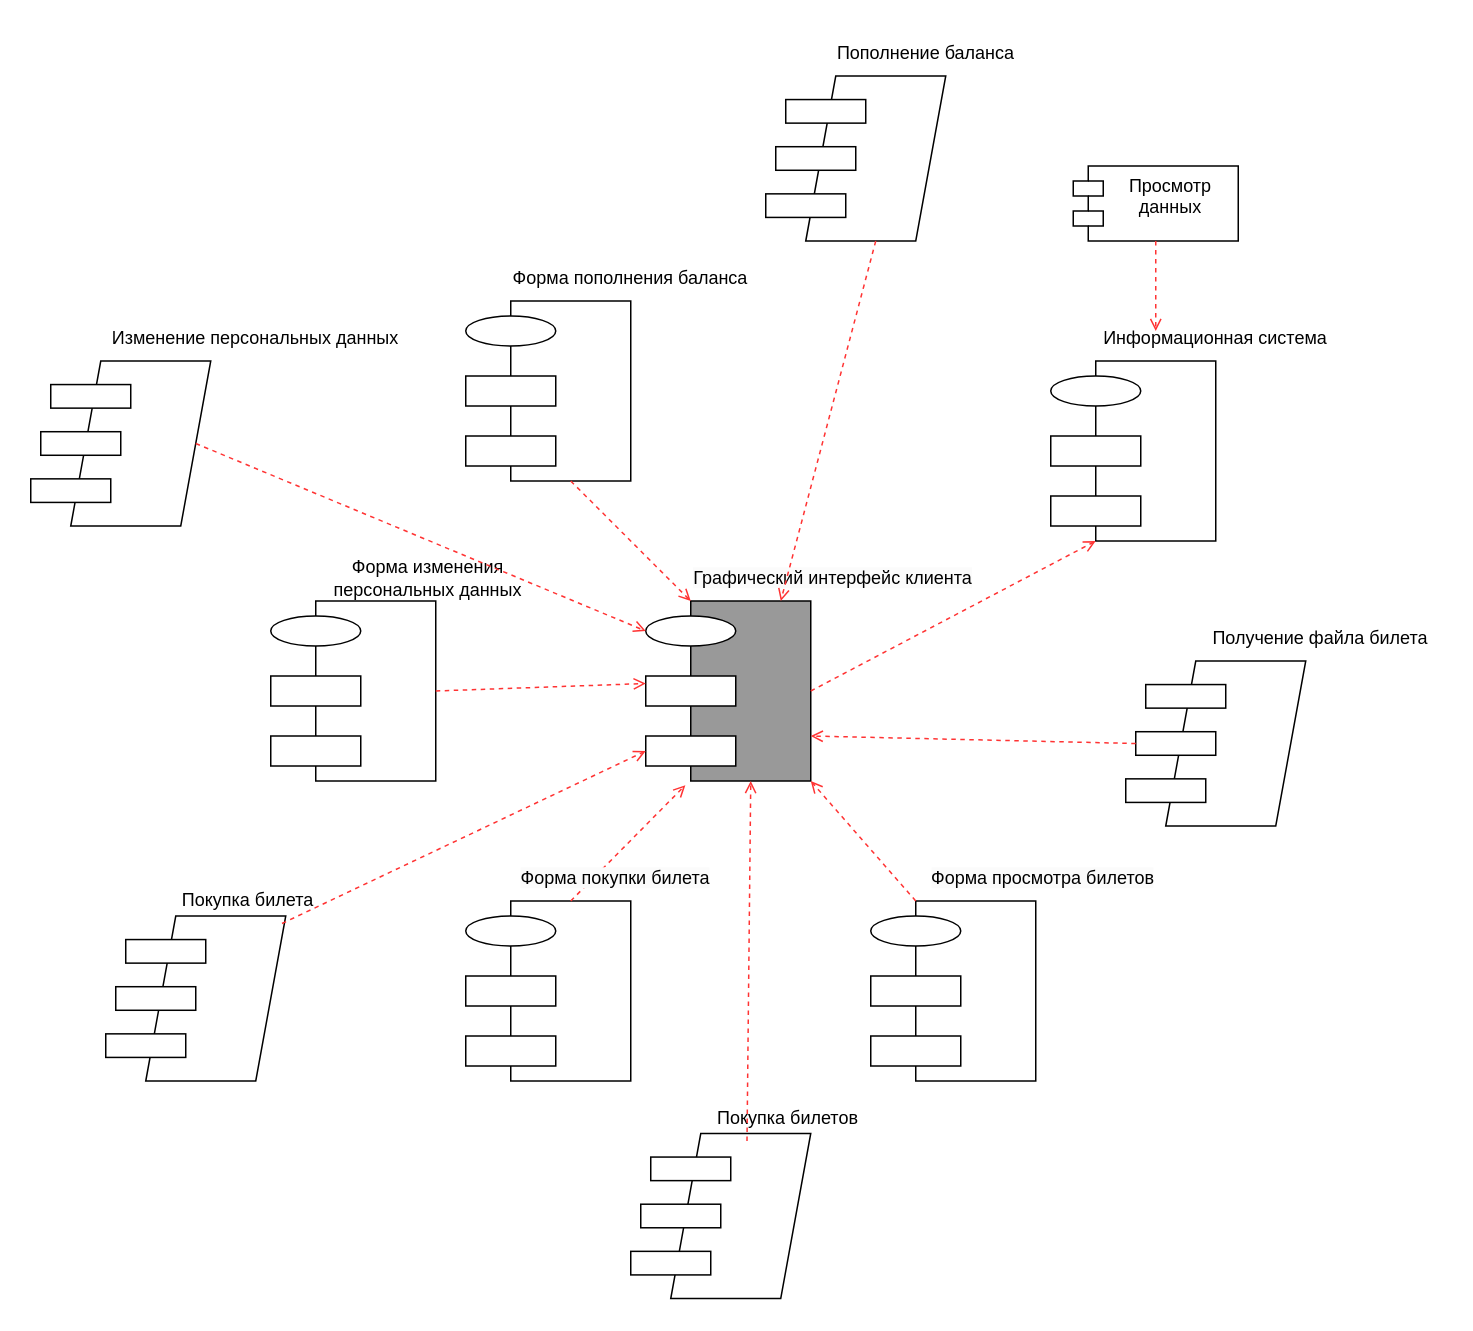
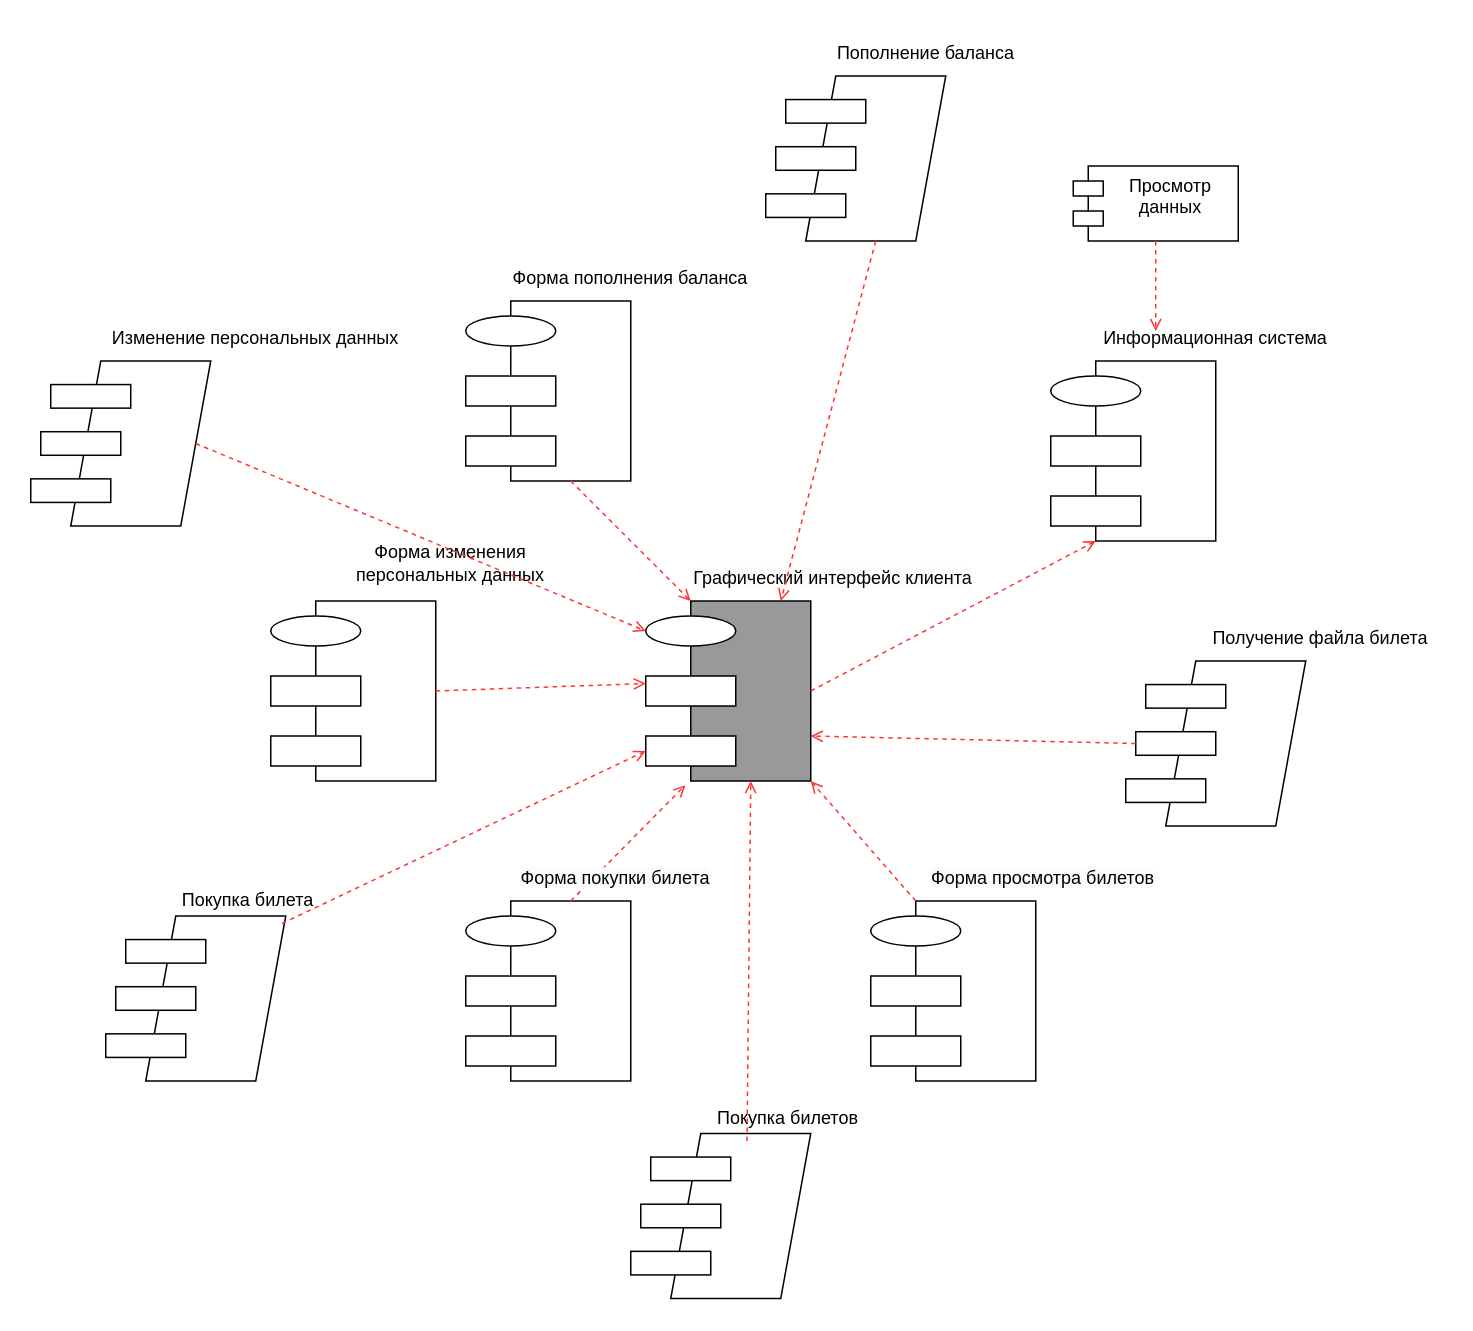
  <mxCell id="0" />
  <mxCell id="1" parent="0" />
  <mxCell id="2" value="&lt;span style=&quot;color: rgb(0, 0, 0); font-family: Helvetica; font-size: 12px; font-style: normal; font-variant-ligatures: normal; font-variant-caps: normal; font-weight: 400; letter-spacing: normal; orphans: 2; text-indent: 0px; text-transform: none; widows: 2; word-spacing: 0px; -webkit-text-stroke-width: 0px; background-color: rgb(251, 251, 251); text-decoration-thickness: initial; text-decoration-style: initial; text-decoration-color: initial; float: none; display: inline !important;&quot;&gt;Графический интерфейс клиента&lt;/span&gt;" style="text;html=1;strokeColor=none;fillColor=none;align=center;verticalAlign=middle;whiteSpace=wrap;rounded=0;" parent="1" vertex="1"><mxGeometry x="460" y="370" width="190" height="30" as="geometry" /></mxCell>
  <mxCell id="3" value="" style="group" parent="1" vertex="1" connectable="0"><mxGeometry x="430" y="400" width="110" height="120" as="geometry" /></mxCell>
  <mxCell id="4" value="" style="rounded=0;whiteSpace=wrap;html=1;fillColor=#999999;" parent="3" vertex="1"><mxGeometry x="30" width="80" height="120" as="geometry" /></mxCell>
  <mxCell id="5" value="" style="ellipse;whiteSpace=wrap;html=1;" parent="3" vertex="1"><mxGeometry y="10" width="60" height="20" as="geometry" /></mxCell>
  <mxCell id="6" value="" style="rounded=0;whiteSpace=wrap;html=1;" parent="3" vertex="1"><mxGeometry y="50" width="60" height="20" as="geometry" /></mxCell>
  <mxCell id="7" value="" style="rounded=0;whiteSpace=wrap;html=1;" parent="3" vertex="1"><mxGeometry y="90" width="60" height="20" as="geometry" /></mxCell>
  <mxCell id="8" value="" style="group" parent="1" vertex="1" connectable="0"><mxGeometry x="700" y="240" width="110" height="120" as="geometry" /></mxCell>
  <mxCell id="9" value="" style="rounded=0;whiteSpace=wrap;html=1;fillColor=#FFFFFF;" parent="8" vertex="1"><mxGeometry x="30" width="80" height="120" as="geometry" /></mxCell>
  <mxCell id="10" value="" style="ellipse;whiteSpace=wrap;html=1;" parent="8" vertex="1"><mxGeometry y="10" width="60" height="20" as="geometry" /></mxCell>
  <mxCell id="11" value="" style="rounded=0;whiteSpace=wrap;html=1;" parent="8" vertex="1"><mxGeometry y="50" width="60" height="20" as="geometry" /></mxCell>
  <mxCell id="12" value="" style="rounded=0;whiteSpace=wrap;html=1;" parent="8" vertex="1"><mxGeometry y="90" width="60" height="20" as="geometry" /></mxCell>
  <mxCell id="13" value="" style="endArrow=open;html=1;rounded=0;entryX=0;entryY=1;entryDx=0;entryDy=0;exitX=1;exitY=0.5;exitDx=0;exitDy=0;endFill=0;dashed=1;strokeColor=#FF3333;" parent="1" source="4" target="9" edge="1"><mxGeometry width="50" height="50" relative="1" as="geometry"><mxPoint x="650" y="540" as="sourcePoint" /><mxPoint x="700" y="490" as="targetPoint" /></mxGeometry></mxCell>
  <mxCell id="14" value="Информационная система" style="text;html=1;strokeColor=none;fillColor=none;align=center;verticalAlign=middle;whiteSpace=wrap;rounded=0;" parent="1" vertex="1"><mxGeometry x="730" y="210" width="160" height="30" as="geometry" /></mxCell>
  <mxCell id="15" value="Просмотр данных" style="shape=module;align=left;spacingLeft=20;align=center;verticalAlign=top;whiteSpace=wrap;html=1;" parent="1" vertex="1"><mxGeometry x="715" y="110" width="110" height="50" as="geometry" /></mxCell>
  <mxCell id="16" value="" style="endArrow=open;html=1;rounded=0;exitX=0.5;exitY=1;exitDx=0;exitDy=0;endFill=0;dashed=1;strokeColor=#FF3333;" parent="1" source="15" edge="1"><mxGeometry width="50" height="50" relative="1" as="geometry"><mxPoint x="550" y="470" as="sourcePoint" /><mxPoint x="770" y="220" as="targetPoint" /></mxGeometry></mxCell>
  <mxCell id="17" value="" style="group" parent="1" vertex="1" connectable="0"><mxGeometry x="310" y="600" width="110" height="120" as="geometry" /></mxCell>
  <mxCell id="18" value="" style="rounded=0;whiteSpace=wrap;html=1;fillColor=#FFFFFF;" parent="17" vertex="1"><mxGeometry x="30" width="80" height="120" as="geometry" /></mxCell>
  <mxCell id="19" value="" style="ellipse;whiteSpace=wrap;html=1;" parent="17" vertex="1"><mxGeometry y="10" width="60" height="20" as="geometry" /></mxCell>
  <mxCell id="20" value="" style="rounded=0;whiteSpace=wrap;html=1;" parent="17" vertex="1"><mxGeometry y="50" width="60" height="20" as="geometry" /></mxCell>
  <mxCell id="21" value="" style="rounded=0;whiteSpace=wrap;html=1;" parent="17" vertex="1"><mxGeometry y="90" width="60" height="20" as="geometry" /></mxCell>
  <mxCell id="22" value="" style="endArrow=open;html=1;rounded=0;entryX=-0.045;entryY=1.023;entryDx=0;entryDy=0;exitX=0.5;exitY=0;exitDx=0;exitDy=0;endFill=0;dashed=1;strokeColor=#FF3333;entryPerimeter=0;" parent="1" source="18" target="4" edge="1"><mxGeometry width="50" height="50" relative="1" as="geometry"><mxPoint x="470" y="620" as="sourcePoint" /><mxPoint x="660" y="520" as="targetPoint" /></mxGeometry></mxCell>
  <mxCell id="23" value="&lt;span style=&quot;color: rgb(0, 0, 0); font-family: Helvetica; font-size: 12px; font-style: normal; font-variant-ligatures: normal; font-variant-caps: normal; font-weight: 400; letter-spacing: normal; orphans: 2; text-indent: 0px; text-transform: none; widows: 2; word-spacing: 0px; -webkit-text-stroke-width: 0px; background-color: rgb(251, 251, 251); text-decoration-thickness: initial; text-decoration-style: initial; text-decoration-color: initial; float: none; display: inline !important;&quot;&gt;Форма покупки билета&lt;/span&gt;" style="text;html=1;strokeColor=none;fillColor=none;align=center;verticalAlign=middle;whiteSpace=wrap;rounded=0;" parent="1" vertex="1"><mxGeometry x="340" y="570" width="140" height="30" as="geometry" /></mxCell>
  <mxCell id="24" value="" style="group" parent="1" vertex="1" connectable="0"><mxGeometry x="580" y="600" width="110" height="120" as="geometry" /></mxCell>
  <mxCell id="25" value="" style="rounded=0;whiteSpace=wrap;html=1;fillColor=#FFFFFF;" parent="24" vertex="1"><mxGeometry x="30" width="80" height="120" as="geometry" /></mxCell>
  <mxCell id="26" value="" style="ellipse;whiteSpace=wrap;html=1;" parent="24" vertex="1"><mxGeometry y="10" width="60" height="20" as="geometry" /></mxCell>
  <mxCell id="27" value="" style="rounded=0;whiteSpace=wrap;html=1;" parent="24" vertex="1"><mxGeometry y="50" width="60" height="20" as="geometry" /></mxCell>
  <mxCell id="28" value="" style="rounded=0;whiteSpace=wrap;html=1;" parent="24" vertex="1"><mxGeometry y="90" width="60" height="20" as="geometry" /></mxCell>
  <mxCell id="29" value="&lt;span style=&quot;color: rgb(0, 0, 0); font-family: Helvetica; font-size: 12px; font-style: normal; font-variant-ligatures: normal; font-variant-caps: normal; font-weight: 400; letter-spacing: normal; orphans: 2; text-indent: 0px; text-transform: none; widows: 2; word-spacing: 0px; -webkit-text-stroke-width: 0px; background-color: rgb(251, 251, 251); text-decoration-thickness: initial; text-decoration-style: initial; text-decoration-color: initial; float: none; display: inline !important;&quot;&gt;Форма просмотра билетов&lt;/span&gt;" style="text;html=1;strokeColor=none;fillColor=none;align=center;verticalAlign=middle;whiteSpace=wrap;rounded=0;" parent="1" vertex="1"><mxGeometry x="610" y="570" width="170" height="30" as="geometry" /></mxCell>
  <mxCell id="30" value="" style="endArrow=open;html=1;rounded=0;entryX=1;entryY=1;entryDx=0;entryDy=0;exitX=0;exitY=1;exitDx=0;exitDy=0;endFill=0;dashed=1;strokeColor=#FF3333;" parent="1" source="29" target="4" edge="1"><mxGeometry width="50" height="50" relative="1" as="geometry"><mxPoint x="390" y="610" as="sourcePoint" /><mxPoint x="466" y="533" as="targetPoint" /></mxGeometry></mxCell>
  <mxCell id="31" value="" style="group" parent="1" vertex="1" connectable="0"><mxGeometry x="310" y="200" width="110" height="120" as="geometry" /></mxCell>
  <mxCell id="32" value="" style="rounded=0;whiteSpace=wrap;html=1;fillColor=#FFFFFF;" parent="31" vertex="1"><mxGeometry x="30" width="80" height="120" as="geometry" /></mxCell>
  <mxCell id="33" value="" style="ellipse;whiteSpace=wrap;html=1;" parent="31" vertex="1"><mxGeometry y="10" width="60" height="20" as="geometry" /></mxCell>
  <mxCell id="34" value="" style="rounded=0;whiteSpace=wrap;html=1;" parent="31" vertex="1"><mxGeometry y="50" width="60" height="20" as="geometry" /></mxCell>
  <mxCell id="35" value="" style="rounded=0;whiteSpace=wrap;html=1;" parent="31" vertex="1"><mxGeometry y="90" width="60" height="20" as="geometry" /></mxCell>
  <mxCell id="36" value="" style="endArrow=open;html=1;rounded=0;entryX=0;entryY=1;entryDx=0;entryDy=0;exitX=0.5;exitY=1;exitDx=0;exitDy=0;endFill=0;dashed=1;strokeColor=#FF3333;" parent="1" source="32" target="2" edge="1"><mxGeometry width="50" height="50" relative="1" as="geometry"><mxPoint x="550" y="470" as="sourcePoint" /><mxPoint x="740" y="370" as="targetPoint" /></mxGeometry></mxCell>
  <mxCell id="37" value="Форма пополнения баланса" style="text;html=1;strokeColor=none;fillColor=none;align=center;verticalAlign=middle;whiteSpace=wrap;rounded=0;" parent="1" vertex="1"><mxGeometry x="340" y="170" width="160" height="30" as="geometry" /></mxCell>
  <mxCell id="38" value="" style="group" parent="1" vertex="1" connectable="0"><mxGeometry x="180" y="400" width="110" height="120" as="geometry" /></mxCell>
  <mxCell id="39" value="" style="rounded=0;whiteSpace=wrap;html=1;fillColor=#FFFFFF;" parent="38" vertex="1"><mxGeometry x="30" width="80" height="120" as="geometry" /></mxCell>
  <mxCell id="40" value="" style="ellipse;whiteSpace=wrap;html=1;" parent="38" vertex="1"><mxGeometry y="10" width="60" height="20" as="geometry" /></mxCell>
  <mxCell id="41" value="" style="rounded=0;whiteSpace=wrap;html=1;" parent="38" vertex="1"><mxGeometry y="50" width="60" height="20" as="geometry" /></mxCell>
  <mxCell id="42" value="" style="rounded=0;whiteSpace=wrap;html=1;" parent="38" vertex="1"><mxGeometry y="90" width="60" height="20" as="geometry" /></mxCell>
- <mxCell id="43" value="Форма изменения персональных данных" style="text;html=1;strokeColor=none;fillColor=none;align=center;verticalAlign=middle;whiteSpace=wrap;rounded=0;" parent="1" vertex="1"><mxGeometry x="210" y="370" width="150" height="30" as="geometry" /></mxCell>
+ <mxCell id="43" value="Форма изменения персональных данных" style="text;html=1;strokeColor=none;fillColor=none;align=center;verticalAlign=middle;whiteSpace=wrap;rounded=0;" parent="1" vertex="1"><mxGeometry x="225" y="360" width="150" height="30" as="geometry" /></mxCell>
  <mxCell id="44" value="" style="endArrow=open;html=1;rounded=0;entryX=0;entryY=0.25;entryDx=0;entryDy=0;exitX=1;exitY=0.5;exitDx=0;exitDy=0;endFill=0;dashed=1;strokeColor=#FF3333;" parent="1" source="39" target="6" edge="1"><mxGeometry width="50" height="50" relative="1" as="geometry"><mxPoint x="390" y="330" as="sourcePoint" /><mxPoint x="470" y="410" as="targetPoint" /></mxGeometry></mxCell>
  <mxCell id="45" value="" style="group" parent="1" vertex="1" connectable="0"><mxGeometry x="70" y="610" width="120" height="110" as="geometry" /></mxCell>
  <mxCell id="46" value="" style="shape=parallelogram;perimeter=parallelogramPerimeter;whiteSpace=wrap;html=1;fixedSize=1;" parent="45" vertex="1"><mxGeometry x="26.667" width="93.333" height="110" as="geometry" /></mxCell>
  <mxCell id="47" value="" style="rounded=0;whiteSpace=wrap;html=1;" parent="45" vertex="1"><mxGeometry x="13.333" y="15.714" width="53.333" height="15.714" as="geometry" /></mxCell>
  <mxCell id="48" value="" style="rounded=0;whiteSpace=wrap;html=1;" parent="45" vertex="1"><mxGeometry x="6.667" y="47.143" width="53.333" height="15.714" as="geometry" /></mxCell>
  <mxCell id="49" value="" style="rounded=0;whiteSpace=wrap;html=1;" parent="45" vertex="1"><mxGeometry y="78.571" width="53.333" height="15.714" as="geometry" /></mxCell>
  <mxCell id="50" value="Покупка билета" style="text;html=1;strokeColor=none;fillColor=none;align=center;verticalAlign=middle;whiteSpace=wrap;rounded=0;" parent="1" vertex="1"><mxGeometry x="120" y="585" width="90" height="30" as="geometry" /></mxCell>
  <mxCell id="51" value="" style="endArrow=open;html=1;rounded=0;entryX=0;entryY=0.5;entryDx=0;entryDy=0;exitX=0.75;exitY=1;exitDx=0;exitDy=0;endFill=0;dashed=1;strokeColor=#FF3333;" parent="1" source="50" target="7" edge="1"><mxGeometry width="50" height="50" relative="1" as="geometry"><mxPoint x="390" y="610" as="sourcePoint" /><mxPoint x="466" y="533" as="targetPoint" /></mxGeometry></mxCell>
  <mxCell id="52" value="" style="group" parent="1" vertex="1" connectable="0"><mxGeometry x="20" y="240" width="120" height="110" as="geometry" /></mxCell>
  <mxCell id="53" value="" style="shape=parallelogram;perimeter=parallelogramPerimeter;whiteSpace=wrap;html=1;fixedSize=1;" parent="52" vertex="1"><mxGeometry x="26.667" width="93.333" height="110" as="geometry" /></mxCell>
  <mxCell id="54" value="" style="rounded=0;whiteSpace=wrap;html=1;" parent="52" vertex="1"><mxGeometry x="13.333" y="15.714" width="53.333" height="15.714" as="geometry" /></mxCell>
  <mxCell id="55" value="" style="rounded=0;whiteSpace=wrap;html=1;" parent="52" vertex="1"><mxGeometry x="6.667" y="47.143" width="53.333" height="15.714" as="geometry" /></mxCell>
  <mxCell id="56" value="" style="rounded=0;whiteSpace=wrap;html=1;" parent="52" vertex="1"><mxGeometry y="78.571" width="53.333" height="15.714" as="geometry" /></mxCell>
  <mxCell id="57" value="Изменение персональных данных" style="text;html=1;strokeColor=none;fillColor=none;align=center;verticalAlign=middle;whiteSpace=wrap;rounded=0;" parent="1" vertex="1"><mxGeometry x="70" y="210" width="200" height="30" as="geometry" /></mxCell>
  <mxCell id="58" value="" style="endArrow=open;html=1;rounded=0;entryX=0;entryY=0.5;entryDx=0;entryDy=0;exitX=1;exitY=0.5;exitDx=0;exitDy=0;endFill=0;dashed=1;strokeColor=#FF3333;" parent="1" source="53" target="5" edge="1"><mxGeometry width="50" height="50" relative="1" as="geometry"><mxPoint x="300" y="470" as="sourcePoint" /><mxPoint x="440" y="465" as="targetPoint" /></mxGeometry></mxCell>
  <mxCell id="59" value="" style="group" parent="1" vertex="1" connectable="0"><mxGeometry x="510" y="50" width="120" height="110" as="geometry" /></mxCell>
  <mxCell id="60" value="" style="shape=parallelogram;perimeter=parallelogramPerimeter;whiteSpace=wrap;html=1;fixedSize=1;" parent="59" vertex="1"><mxGeometry x="26.667" width="93.333" height="110" as="geometry" /></mxCell>
  <mxCell id="61" value="" style="rounded=0;whiteSpace=wrap;html=1;" parent="59" vertex="1"><mxGeometry x="13.333" y="15.714" width="53.333" height="15.714" as="geometry" /></mxCell>
  <mxCell id="62" value="" style="rounded=0;whiteSpace=wrap;html=1;" parent="59" vertex="1"><mxGeometry x="6.667" y="47.143" width="53.333" height="15.714" as="geometry" /></mxCell>
  <mxCell id="63" value="" style="rounded=0;whiteSpace=wrap;html=1;" parent="59" vertex="1"><mxGeometry y="78.571" width="53.333" height="15.714" as="geometry" /></mxCell>
  <mxCell id="64" value="Пополнение баланса" style="text;html=1;strokeColor=none;fillColor=none;align=center;verticalAlign=middle;whiteSpace=wrap;rounded=0;" parent="1" vertex="1"><mxGeometry x="554" y="20" width="126" height="30" as="geometry" /></mxCell>
  <mxCell id="65" value="" style="endArrow=open;html=1;rounded=0;entryX=0.75;entryY=0;entryDx=0;entryDy=0;exitX=0.5;exitY=1;exitDx=0;exitDy=0;endFill=0;dashed=1;strokeColor=#FF3333;" parent="1" source="60" target="4" edge="1"><mxGeometry width="50" height="50" relative="1" as="geometry"><mxPoint x="390" y="330" as="sourcePoint" /><mxPoint x="470" y="410" as="targetPoint" /></mxGeometry></mxCell>
  <mxCell id="66" value="" style="group" parent="1" vertex="1" connectable="0"><mxGeometry x="750" y="440" width="120" height="110" as="geometry" /></mxCell>
  <mxCell id="67" value="" style="shape=parallelogram;perimeter=parallelogramPerimeter;whiteSpace=wrap;html=1;fixedSize=1;" parent="66" vertex="1"><mxGeometry x="26.667" width="93.333" height="110" as="geometry" /></mxCell>
  <mxCell id="68" value="" style="rounded=0;whiteSpace=wrap;html=1;" parent="66" vertex="1"><mxGeometry x="13.333" y="15.714" width="53.333" height="15.714" as="geometry" /></mxCell>
  <mxCell id="69" value="" style="rounded=0;whiteSpace=wrap;html=1;" parent="66" vertex="1"><mxGeometry x="6.667" y="47.143" width="53.333" height="15.714" as="geometry" /></mxCell>
  <mxCell id="70" value="" style="rounded=0;whiteSpace=wrap;html=1;" parent="66" vertex="1"><mxGeometry y="78.571" width="53.333" height="15.714" as="geometry" /></mxCell>
  <mxCell id="71" value="Получение файла билета" style="text;html=1;strokeColor=none;fillColor=none;align=center;verticalAlign=middle;whiteSpace=wrap;rounded=0;" parent="1" vertex="1"><mxGeometry x="800" y="410" width="160" height="30" as="geometry" /></mxCell>
  <mxCell id="72" value="" style="endArrow=open;html=1;rounded=0;entryX=1;entryY=0.75;entryDx=0;entryDy=0;endFill=0;dashed=1;strokeColor=#FF3333;exitX=0;exitY=0.5;exitDx=0;exitDy=0;" parent="1" source="69" target="4" edge="1"><mxGeometry width="50" height="50" relative="1" as="geometry"><mxPoint x="640" y="490" as="sourcePoint" /><mxPoint x="740" y="370" as="targetPoint" /></mxGeometry></mxCell>
  <mxCell id="73" value="" style="group" vertex="1" connectable="0" parent="1"><mxGeometry x="420" y="755" width="120" height="110" as="geometry" /></mxCell>
  <mxCell id="74" value="" style="shape=parallelogram;perimeter=parallelogramPerimeter;whiteSpace=wrap;html=1;fixedSize=1;" vertex="1" parent="73"><mxGeometry x="26.667" width="93.333" height="110" as="geometry" /></mxCell>
  <mxCell id="75" value="" style="rounded=0;whiteSpace=wrap;html=1;" vertex="1" parent="73"><mxGeometry x="13.333" y="15.714" width="53.333" height="15.714" as="geometry" /></mxCell>
  <mxCell id="76" value="" style="rounded=0;whiteSpace=wrap;html=1;" vertex="1" parent="73"><mxGeometry x="6.667" y="47.143" width="53.333" height="15.714" as="geometry" /></mxCell>
  <mxCell id="77" value="" style="rounded=0;whiteSpace=wrap;html=1;" vertex="1" parent="73"><mxGeometry y="78.571" width="53.333" height="15.714" as="geometry" /></mxCell>
  <mxCell id="78" value="Покупка билетов" style="text;html=1;strokeColor=none;fillColor=none;align=center;verticalAlign=middle;whiteSpace=wrap;rounded=0;" vertex="1" parent="1"><mxGeometry x="470" y="730" width="110" height="30" as="geometry" /></mxCell>
  <mxCell id="79" value="" style="endArrow=open;html=1;rounded=0;entryX=0.5;entryY=1;entryDx=0;entryDy=0;exitX=0.25;exitY=1;exitDx=0;exitDy=0;endFill=0;dashed=1;strokeColor=#FF3333;" edge="1" parent="1" source="78" target="4"><mxGeometry width="50" height="50" relative="1" as="geometry"><mxPoint x="620" y="610" as="sourcePoint" /><mxPoint x="550" y="530" as="targetPoint" /></mxGeometry></mxCell>
